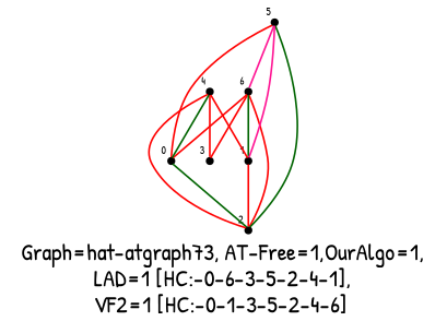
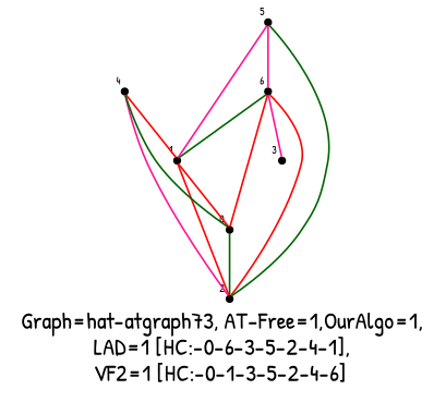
  graph {
    fontname="Patrick Hand"
    label="Graph=hat-atgraph73, AT-Free=1,OurAlgo=1,\nLAD=1 [HC:-0-6-3-5-2-4-1],\nVF2=1 [HC:-0-1-3-5-2-4-6] "
    labelloc=bottom
    node [fontname="Patrick Hand" fontsize=6 shape=point]
    edge [color=red fontname="Patrick Hand"]
    0 [xlabel=3]
    1 [xlabel=2]
    2 [xlabel=1]
    3 [xlabel=0]
    4 [xlabel=6]
    5 [xlabel=5]
    6 [xlabel=4]
    2 -- 1
    3 -- 1 [color=darkgreen]
-   4 -- 0
+   4 -- 0 [color=deeppink]
    4 -- 1
    4 -- 2 [color=darkgreen]
    4 -- 3
    5 -- 1 [color=darkgreen]
    5 -- 2 [color=deeppink]
-   5 -- 3
+   2 -- 3
    5 -- 4 [color=deeppink]
-   6 -- 0
-   6 -- 1
+   6 -- 1 [color=deeppink]
    6 -- 2
    6 -- 3 [color=darkgreen]
  }
